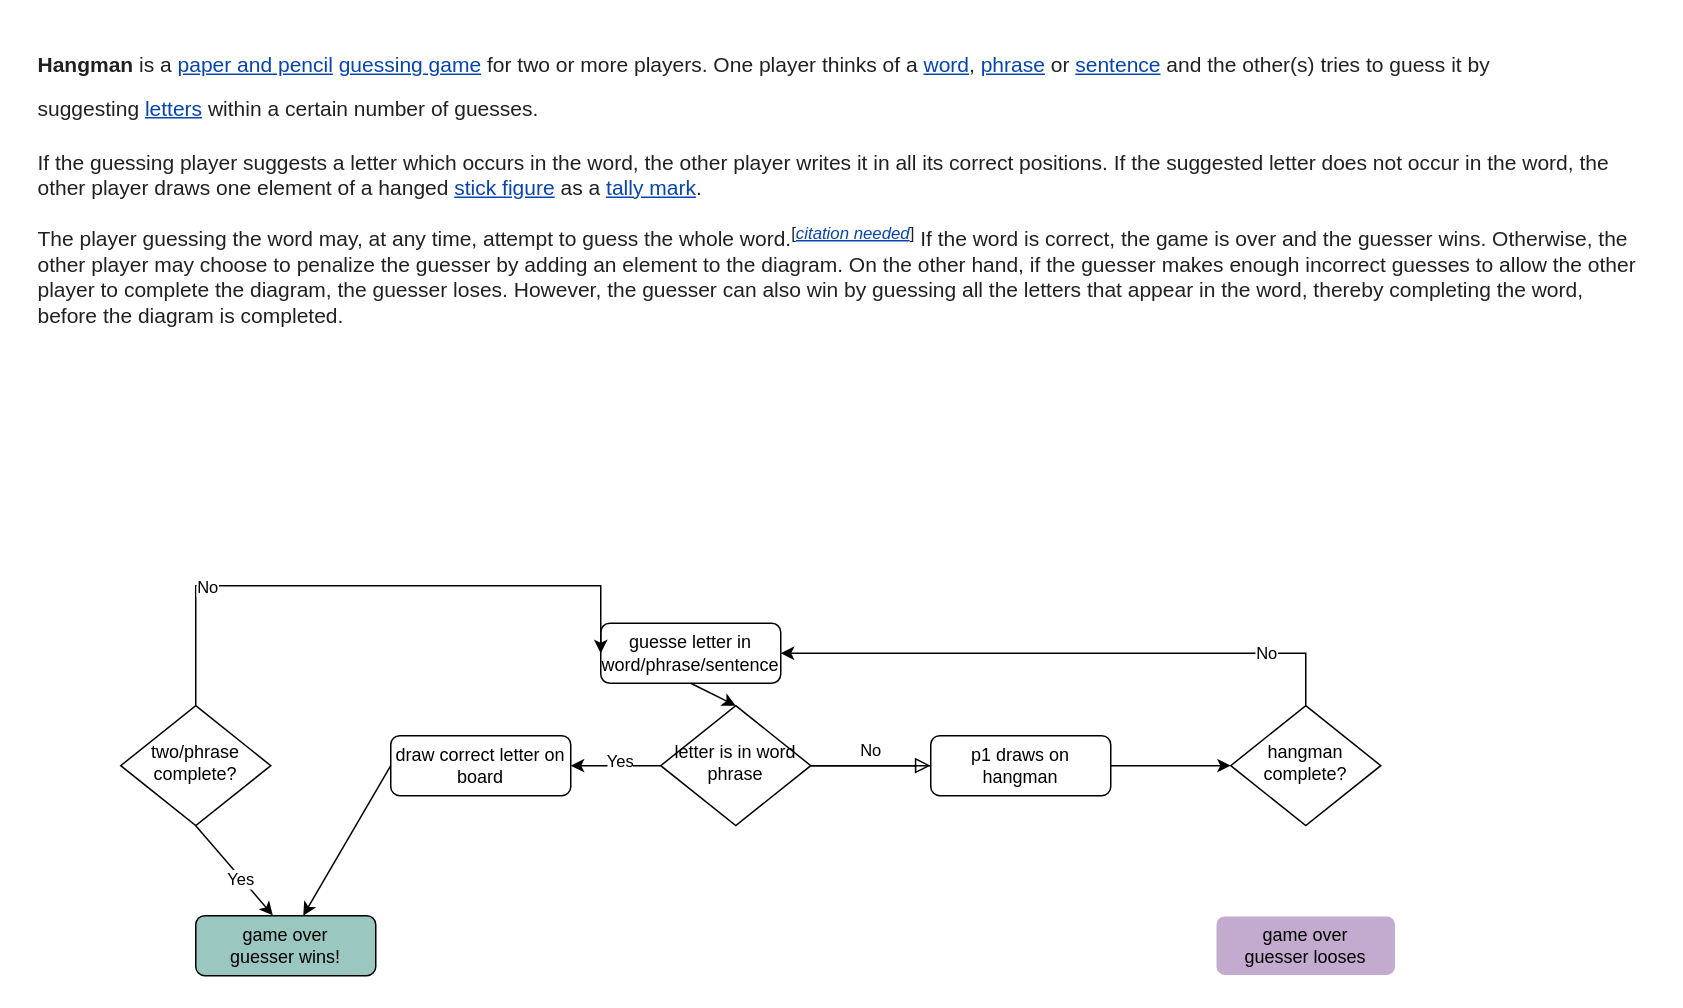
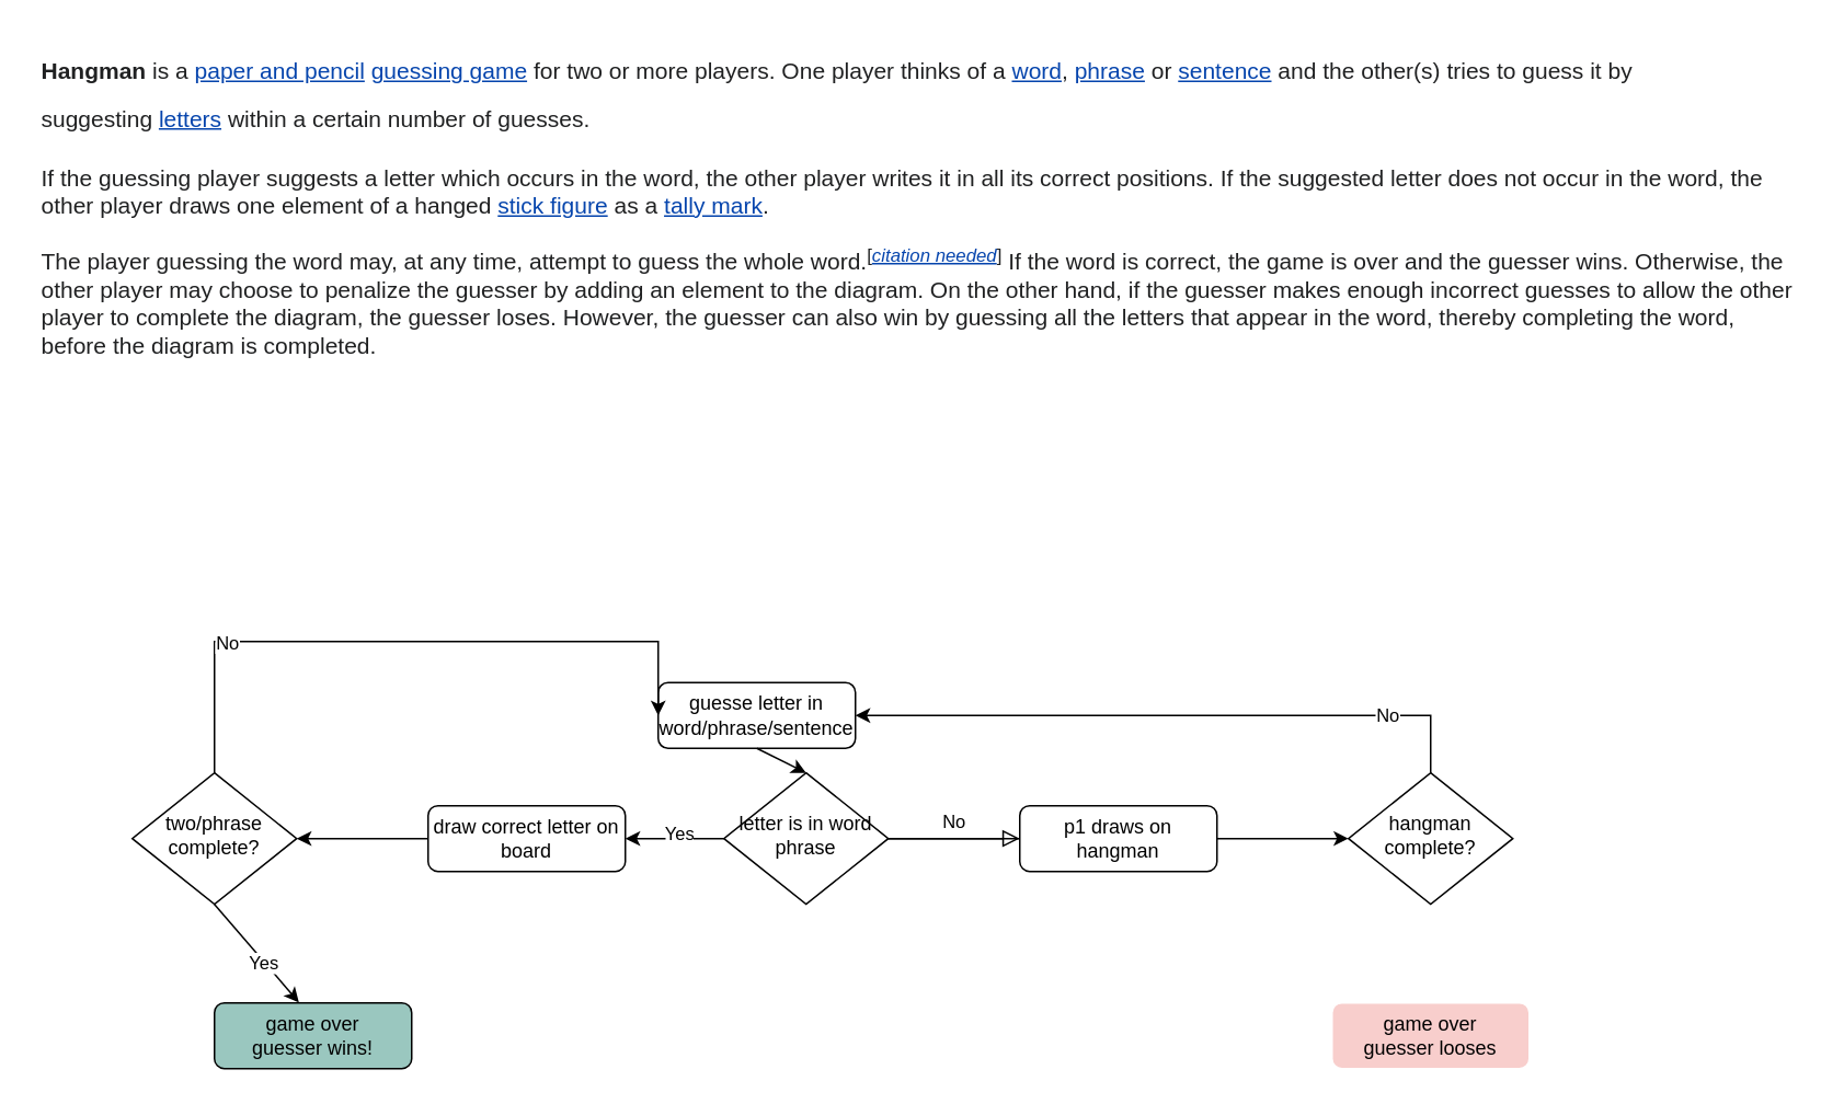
  <mxCell id="0" />
  <mxCell id="1" parent="0" />
  <mxCell id="2" value="game over&lt;br&gt;guesser wins!" style="rounded=1;whiteSpace=wrap;html=1;fontSize=12;glass=0;strokeWidth=1;shadow=0;fillColor=#9AC7BF;" parent="1" vertex="1"><mxGeometry x="130" y="609.93" width="120" height="40" as="geometry" /></mxCell>
  <mxCell id="3" value="&lt;h1&gt;&lt;b style=&quot;color: rgb(32 , 33 , 34) ; font-family: sans-serif ; font-size: 14px ; background-color: rgb(255 , 255 , 255)&quot;&gt;Hangman&lt;/b&gt;&lt;span style=&quot;color: rgb(32 , 33 , 34) ; font-family: sans-serif ; font-size: 14px ; font-weight: 400 ; background-color: rgb(255 , 255 , 255)&quot;&gt;&amp;nbsp;is a&amp;nbsp;&lt;/span&gt;&lt;a href=&quot;https://en.wikipedia.org/wiki/Paper-and-pencil_game&quot; title=&quot;Paper-and-pencil game&quot; style=&quot;color: rgb(6 , 69 , 173) ; background: none rgb(255 , 255 , 255) ; font-family: sans-serif ; font-size: 14px ; font-weight: 400&quot;&gt;paper and pencil&lt;/a&gt;&lt;span style=&quot;color: rgb(32 , 33 , 34) ; font-family: sans-serif ; font-size: 14px ; font-weight: 400 ; background-color: rgb(255 , 255 , 255)&quot;&gt;&amp;nbsp;&lt;/span&gt;&lt;a href=&quot;https://en.wikipedia.org/wiki/Guessing#Guessing_games&quot; title=&quot;Guessing&quot; style=&quot;color: rgb(6 , 69 , 173) ; background: none rgb(255 , 255 , 255) ; font-family: sans-serif ; font-size: 14px ; font-weight: 400&quot;&gt;guessing game&lt;/a&gt;&lt;span style=&quot;color: rgb(32 , 33 , 34) ; font-family: sans-serif ; font-size: 14px ; font-weight: 400 ; background-color: rgb(255 , 255 , 255)&quot;&gt;&amp;nbsp;for two or more players. One player thinks of a&amp;nbsp;&lt;/span&gt;&lt;a href=&quot;https://en.wikipedia.org/wiki/Word&quot; title=&quot;Word&quot; style=&quot;color: rgb(6 , 69 , 173) ; background: none rgb(255 , 255 , 255) ; font-family: sans-serif ; font-size: 14px ; font-weight: 400&quot;&gt;word&lt;/a&gt;&lt;span style=&quot;color: rgb(32 , 33 , 34) ; font-family: sans-serif ; font-size: 14px ; font-weight: 400 ; background-color: rgb(255 , 255 , 255)&quot;&gt;,&amp;nbsp;&lt;/span&gt;&lt;a href=&quot;https://en.wikipedia.org/wiki/Phrase&quot; title=&quot;Phrase&quot; style=&quot;color: rgb(6 , 69 , 173) ; background: none rgb(255 , 255 , 255) ; font-family: sans-serif ; font-size: 14px ; font-weight: 400&quot;&gt;phrase&lt;/a&gt;&lt;span style=&quot;color: rgb(32 , 33 , 34) ; font-family: sans-serif ; font-size: 14px ; font-weight: 400 ; background-color: rgb(255 , 255 , 255)&quot;&gt;&amp;nbsp;or&amp;nbsp;&lt;/span&gt;&lt;a href=&quot;https://en.wikipedia.org/wiki/Sentence_(linguistics)&quot; title=&quot;Sentence (linguistics)&quot; style=&quot;color: rgb(6 , 69 , 173) ; background: none rgb(255 , 255 , 255) ; font-family: sans-serif ; font-size: 14px ; font-weight: 400&quot;&gt;sentence&lt;/a&gt;&lt;span style=&quot;color: rgb(32 , 33 , 34) ; font-family: sans-serif ; font-size: 14px ; font-weight: 400 ; background-color: rgb(255 , 255 , 255)&quot;&gt;&amp;nbsp;and the other(s) tries to guess it by suggesting&amp;nbsp;&lt;/span&gt;&lt;a href=&quot;https://en.wikipedia.org/wiki/Letter_(alphabet)&quot; title=&quot;Letter (alphabet)&quot; style=&quot;color: rgb(6 , 69 , 173) ; background: none rgb(255 , 255 , 255) ; font-family: sans-serif ; font-size: 14px ; font-weight: 400&quot;&gt;letters&lt;/a&gt;&lt;span style=&quot;color: rgb(32 , 33 , 34) ; font-family: sans-serif ; font-size: 14px ; font-weight: 400 ; background-color: rgb(255 , 255 , 255)&quot;&gt;&amp;nbsp;within a certain number of guesses.&lt;/span&gt;&lt;br&gt;&lt;/h1&gt;&lt;div&gt;&lt;span style=&quot;color: rgb(32 , 33 , 34) ; font-family: sans-serif ; font-size: 14px ; background-color: rgb(255 , 255 , 255)&quot;&gt;If the guessing player suggests a letter which occurs in the word, the other player writes it in all its correct positions. If the suggested letter does not occur in the word, the other player draws one element of a hanged&amp;nbsp;&lt;/span&gt;&lt;a href=&quot;https://en.wikipedia.org/wiki/Stick_figure&quot; title=&quot;Stick figure&quot; style=&quot;color: rgb(6 , 69 , 173) ; background: none rgb(255 , 255 , 255) ; font-family: sans-serif ; font-size: 14px&quot;&gt;stick figure&lt;/a&gt;&lt;span style=&quot;color: rgb(32 , 33 , 34) ; font-family: sans-serif ; font-size: 14px ; background-color: rgb(255 , 255 , 255)&quot;&gt;&amp;nbsp;as a&amp;nbsp;&lt;/span&gt;&lt;a href=&quot;https://en.wikipedia.org/wiki/Tally_marks&quot; title=&quot;Tally marks&quot; style=&quot;color: rgb(6 , 69 , 173) ; background: none rgb(255 , 255 , 255) ; font-family: sans-serif ; font-size: 14px&quot;&gt;tally mark&lt;/a&gt;&lt;span style=&quot;color: rgb(32 , 33 , 34) ; font-family: sans-serif ; font-size: 14px ; background-color: rgb(255 , 255 , 255)&quot;&gt;.&lt;/span&gt;&lt;span style=&quot;color: rgb(32 , 33 , 34) ; font-family: sans-serif ; font-size: 14px ; font-weight: 400 ; background-color: rgb(255 , 255 , 255)&quot;&gt;&lt;br&gt;&lt;/span&gt;&lt;/div&gt;&lt;div&gt;&lt;span style=&quot;color: rgb(32 , 33 , 34) ; font-family: sans-serif ; font-size: 14px ; background-color: rgb(255 , 255 , 255)&quot;&gt;&lt;br&gt;&lt;/span&gt;&lt;/div&gt;&lt;div&gt;&lt;span style=&quot;color: rgb(32 , 33 , 34) ; font-family: sans-serif ; font-size: 14px ; background-color: rgb(255 , 255 , 255)&quot;&gt;The player guessing the word may, at any time, attempt to guess the whole word.&lt;/span&gt;&lt;sup class=&quot;noprint Inline-Template Template-Fact&quot; style=&quot;line-height: 1 ; font-size: 11.2px ; color: rgb(32 , 33 , 34) ; font-family: sans-serif ; background-color: rgb(255 , 255 , 255)&quot;&gt;[&lt;i&gt;&lt;a href=&quot;https://en.wikipedia.org/wiki/Wikipedia:Citation_needed&quot; title=&quot;Wikipedia:Citation needed&quot; style=&quot;color: rgb(6 , 69 , 173) ; background: none&quot;&gt;&lt;span title=&quot;This claim needs references to reliable sources. (May 2020)&quot;&gt;citation needed&lt;/span&gt;&lt;/a&gt;&lt;/i&gt;]&lt;/sup&gt;&lt;span style=&quot;color: rgb(32 , 33 , 34) ; font-family: sans-serif ; font-size: 14px ; background-color: rgb(255 , 255 , 255)&quot;&gt;&amp;nbsp;If the word is correct, the game is over and the guesser wins. Otherwise, the other player may choose to penalize the guesser by adding an element to the diagram. On the other hand, if the guesser makes enough incorrect guesses to allow the other player to complete the diagram, the guesser loses. However, the guesser can also win by guessing all the letters that appear in the word, thereby completing the word, before the diagram is completed.&lt;/span&gt;&lt;span style=&quot;color: rgb(32 , 33 , 34) ; font-family: sans-serif ; font-size: 14px ; background-color: rgb(255 , 255 , 255)&quot;&gt;&lt;br&gt;&lt;/span&gt;&lt;/div&gt;" style="text;html=1;strokeColor=none;fillColor=none;spacing=5;spacingTop=-20;whiteSpace=wrap;overflow=hidden;rounded=0;" vertex="1" parent="1"><mxGeometry x="20" y="20" width="1080" height="220" as="geometry" /></mxCell>
  <mxCell id="4" value="No" style="edgeStyle=orthogonalEdgeStyle;rounded=0;html=1;jettySize=auto;orthogonalLoop=1;fontSize=11;endArrow=block;endFill=0;endSize=8;strokeWidth=1;shadow=0;labelBackgroundColor=none;" edge="1" parent="1" source="6" target="11"><mxGeometry y="10" relative="1" as="geometry"><mxPoint as="offset" /></mxGeometry></mxCell>
  <mxCell id="5" value="" style="edgeStyle=orthogonalEdgeStyle;rounded=0;orthogonalLoop=1;jettySize=auto;html=1;startArrow=none;" edge="1" parent="1" source="11" target="10"><mxGeometry relative="1" as="geometry" /></mxCell>
  <mxCell id="6" value="letter is in word phrase" style="rhombus;whiteSpace=wrap;html=1;shadow=0;fontFamily=Helvetica;fontSize=12;align=center;strokeWidth=1;spacing=6;spacingTop=-4;" vertex="1" parent="1"><mxGeometry x="440" y="469.93" width="100" height="80" as="geometry" /></mxCell>
  <mxCell id="7" value="draw correct letter on board" style="rounded=1;whiteSpace=wrap;html=1;fontSize=12;glass=0;strokeWidth=1;shadow=0;" vertex="1" parent="1"><mxGeometry x="260" y="489.93" width="120" height="40" as="geometry" /></mxCell>
  <mxCell id="8" value="guesse letter in word/phrase/sentence" style="rounded=1;whiteSpace=wrap;html=1;fontSize=12;glass=0;strokeWidth=1;shadow=0;" vertex="1" parent="1"><mxGeometry x="400" y="415" width="120" height="40" as="geometry" /></mxCell>
  <mxCell id="9" value="" style="endArrow=classic;html=1;rounded=0;entryX=0.5;entryY=0;entryDx=0;entryDy=0;exitX=0.5;exitY=1;exitDx=0;exitDy=0;" edge="1" parent="1" source="8" target="6"><mxGeometry width="50" height="50" relative="1" as="geometry"><mxPoint x="310" y="544.93" as="sourcePoint" /><mxPoint x="360" y="494.93" as="targetPoint" /></mxGeometry></mxCell>
  <mxCell id="10" value="hangman complete?" style="rhombus;whiteSpace=wrap;html=1;shadow=0;fontFamily=Helvetica;fontSize=12;align=center;strokeWidth=1;spacing=6;spacingTop=-4;" vertex="1" parent="1"><mxGeometry x="820" y="469.93" width="100" height="80" as="geometry" /></mxCell>
  <mxCell id="11" value="p1 draws on hangman" style="rounded=1;whiteSpace=wrap;html=1;fontSize=12;glass=0;strokeWidth=1;shadow=0;" vertex="1" parent="1"><mxGeometry x="620" y="489.93" width="120" height="40" as="geometry" /></mxCell>
  <mxCell id="12" value="" style="edgeStyle=orthogonalEdgeStyle;rounded=0;orthogonalLoop=1;jettySize=auto;html=1;endArrow=none;" edge="1" parent="1" source="6" target="11"><mxGeometry relative="1" as="geometry"><mxPoint x="540" y="509.93" as="sourcePoint" /><mxPoint x="810" y="509.93" as="targetPoint" /></mxGeometry></mxCell>
  <mxCell id="13" value="" style="edgeStyle=orthogonalEdgeStyle;rounded=0;orthogonalLoop=1;jettySize=auto;html=1;entryX=1;entryY=0.5;entryDx=0;entryDy=0;exitX=0.5;exitY=0;exitDx=0;exitDy=0;" edge="1" parent="1" source="10" target="8"><mxGeometry relative="1" as="geometry"><mxPoint x="700" y="360" as="sourcePoint" /><mxPoint x="770" y="360" as="targetPoint" /></mxGeometry></mxCell>
  <mxCell id="14" value="No" style="edgeLabel;html=1;align=center;verticalAlign=middle;resizable=0;points=[];" vertex="1" connectable="0" parent="13"><mxGeometry x="-0.685" y="-1" relative="1" as="geometry"><mxPoint as="offset" /></mxGeometry></mxCell>
- <mxCell id="15" value="game over&lt;br&gt;guesser looses" style="rounded=1;whiteSpace=wrap;html=1;fontSize=12;glass=0;strokeWidth=1;shadow=0;fillColor=#C3ABD0;strokeColor=#FFFFFF;" vertex="1" parent="1"><mxGeometry x="810" y="609.93" width="120" height="40" as="geometry" /></mxCell>
+ <mxCell id="15" value="game over&lt;br&gt;guesser looses" style="rounded=1;whiteSpace=wrap;html=1;fontSize=12;glass=0;strokeWidth=1;shadow=0;fillColor=#f8cecc;strokeColor=#FFFFFF;" vertex="1" parent="1"><mxGeometry x="810" y="609.93" width="120" height="40" as="geometry" /></mxCell>
  <mxCell id="16" value="two/phrase complete?" style="rhombus;whiteSpace=wrap;html=1;shadow=0;fontFamily=Helvetica;fontSize=12;align=center;strokeWidth=1;spacing=6;spacingTop=-4;" vertex="1" parent="1"><mxGeometry x="80" y="469.93" width="100" height="80" as="geometry" /></mxCell>
  <mxCell id="17" value="" style="endArrow=classic;html=1;rounded=0;elbow=vertical;entryX=0;entryY=0.5;entryDx=0;entryDy=0;edgeStyle=orthogonalEdgeStyle;exitX=0.5;exitY=0;exitDx=0;exitDy=0;" edge="1" parent="1" source="16" target="8"><mxGeometry width="50" height="50" relative="1" as="geometry"><mxPoint x="280" y="490" as="sourcePoint" /><mxPoint x="370" y="729.93" as="targetPoint" /><Array as="points"><mxPoint x="130" y="390" /></Array></mxGeometry></mxCell>
  <mxCell id="18" value="No" style="edgeLabel;html=1;align=center;verticalAlign=middle;resizable=0;points=[];" vertex="1" connectable="0" parent="17"><mxGeometry x="-0.558" relative="1" as="geometry"><mxPoint as="offset" /></mxGeometry></mxCell>
- <mxCell id="19" value="" style="endArrow=classic;html=1;rounded=0;elbow=vertical;exitX=0;exitY=0.5;exitDx=0;exitDy=0;" edge="1" parent="1" source="7" target="2"><mxGeometry width="50" height="50" relative="1" as="geometry"><mxPoint x="490" y="650" as="sourcePoint" /><mxPoint x="540" y="500" as="targetPoint" /></mxGeometry></mxCell>
+ <mxCell id="19" value="" style="endArrow=classic;html=1;rounded=0;elbow=vertical;entryX=1;entryY=0.5;entryDx=0;entryDy=0;exitX=0;exitY=0.5;exitDx=0;exitDy=0;" edge="1" parent="1" source="7" target="16"><mxGeometry width="50" height="50" relative="1" as="geometry"><mxPoint x="490" y="650" as="sourcePoint" /><mxPoint x="540" y="500" as="targetPoint" /></mxGeometry></mxCell>
  <mxCell id="20" value="" style="endArrow=classic;html=1;rounded=0;elbow=vertical;entryX=0.428;entryY=-0.007;entryDx=0;entryDy=0;exitX=0.5;exitY=1;exitDx=0;exitDy=0;entryPerimeter=0;" edge="1" parent="1" source="16" target="2"><mxGeometry width="50" height="50" relative="1" as="geometry"><mxPoint x="550" y="739.93" as="sourcePoint" /><mxPoint x="600" y="689.93" as="targetPoint" /></mxGeometry></mxCell>
  <mxCell id="21" value="Yes" style="edgeLabel;html=1;align=center;verticalAlign=middle;resizable=0;points=[];" vertex="1" connectable="0" parent="20"><mxGeometry x="0.167" y="-1" relative="1" as="geometry"><mxPoint as="offset" /></mxGeometry></mxCell>
  <mxCell id="22" value="" style="endArrow=classic;html=1;rounded=0;elbow=vertical;entryX=1;entryY=0.5;entryDx=0;entryDy=0;exitX=0;exitY=0.5;exitDx=0;exitDy=0;" edge="1" parent="1" source="6" target="7"><mxGeometry width="50" height="50" relative="1" as="geometry"><mxPoint x="489.33" y="549.93" as="sourcePoint" /><mxPoint x="489.33" y="609.93" as="targetPoint" /></mxGeometry></mxCell>
  <mxCell id="23" value="Yes" style="edgeLabel;html=1;align=center;verticalAlign=middle;resizable=0;points=[];" vertex="1" connectable="0" parent="22"><mxGeometry x="-0.075" y="-3" relative="1" as="geometry"><mxPoint as="offset" /></mxGeometry></mxCell>
